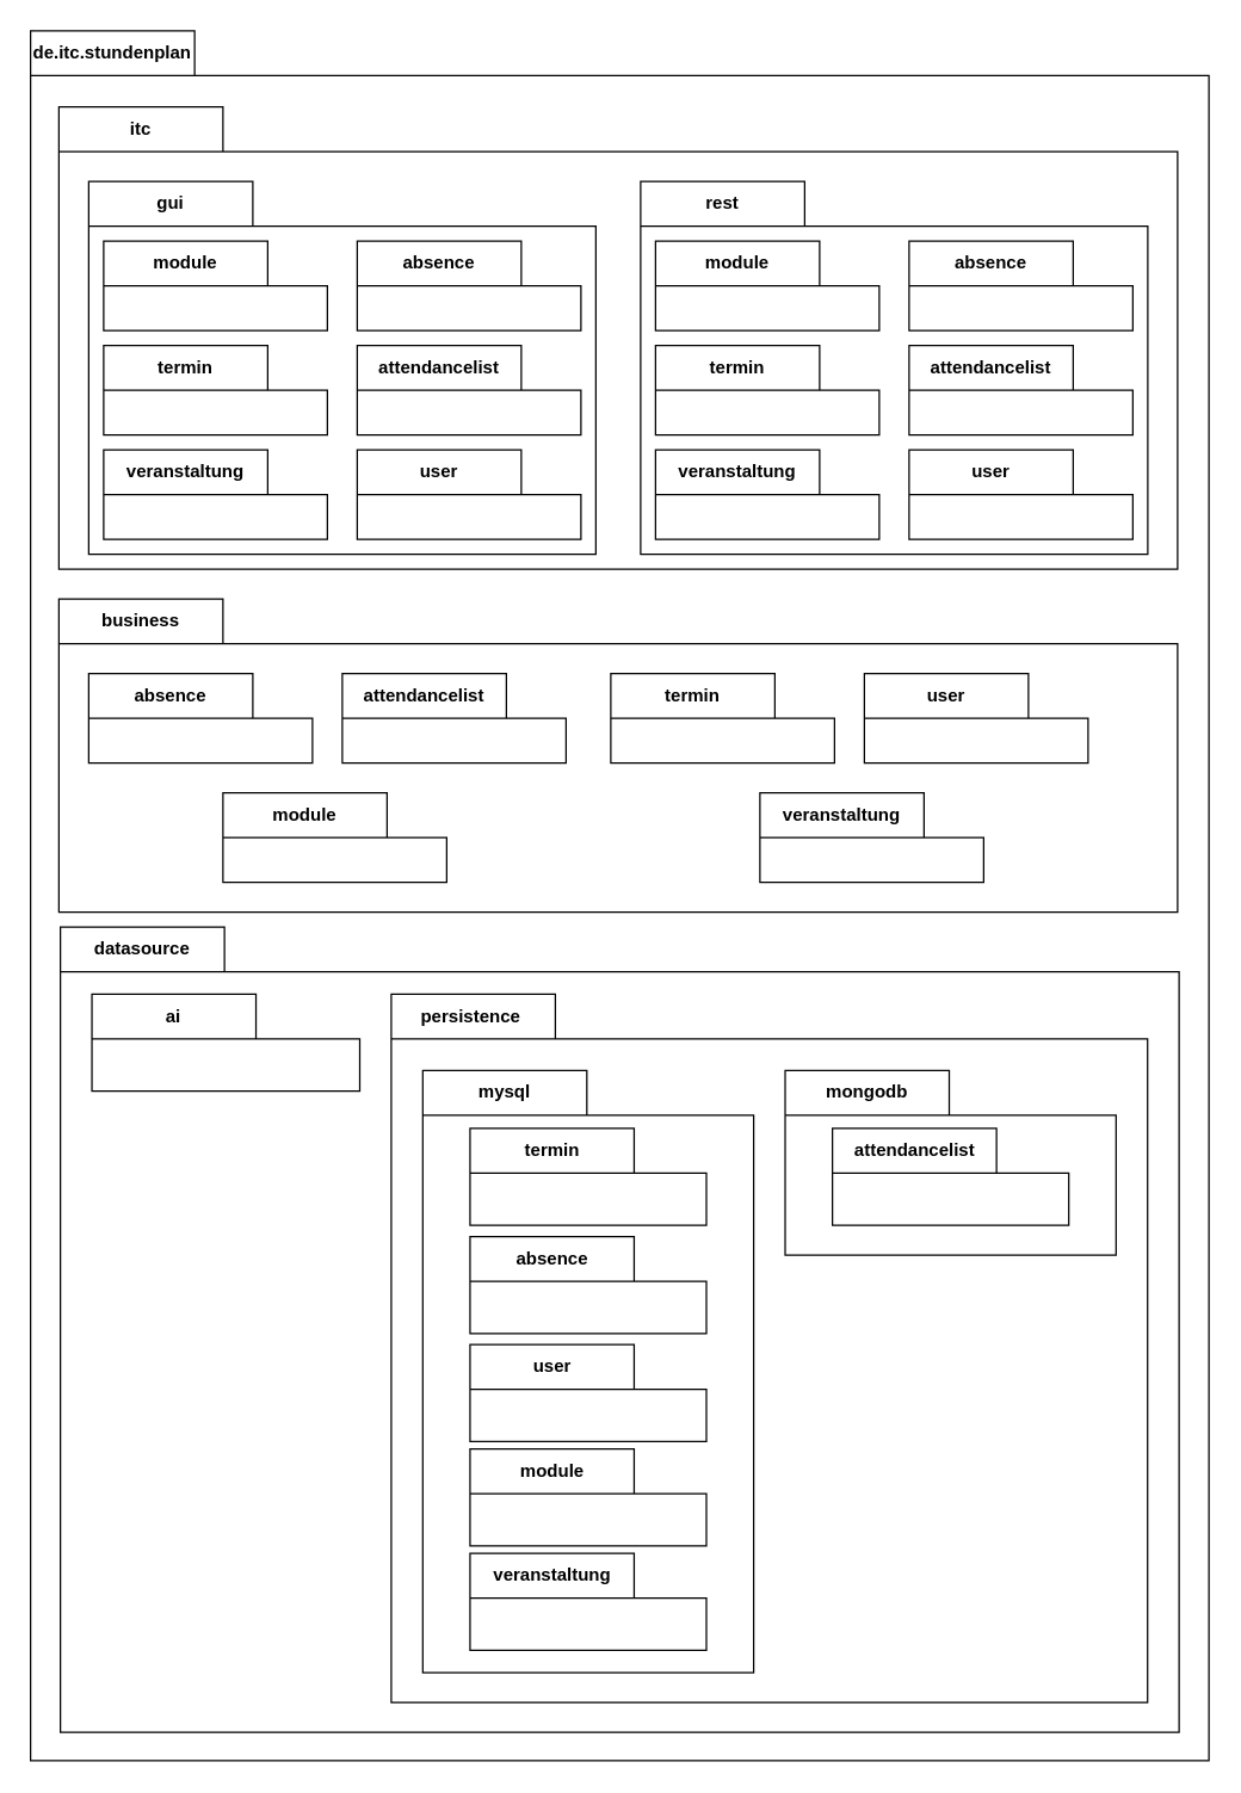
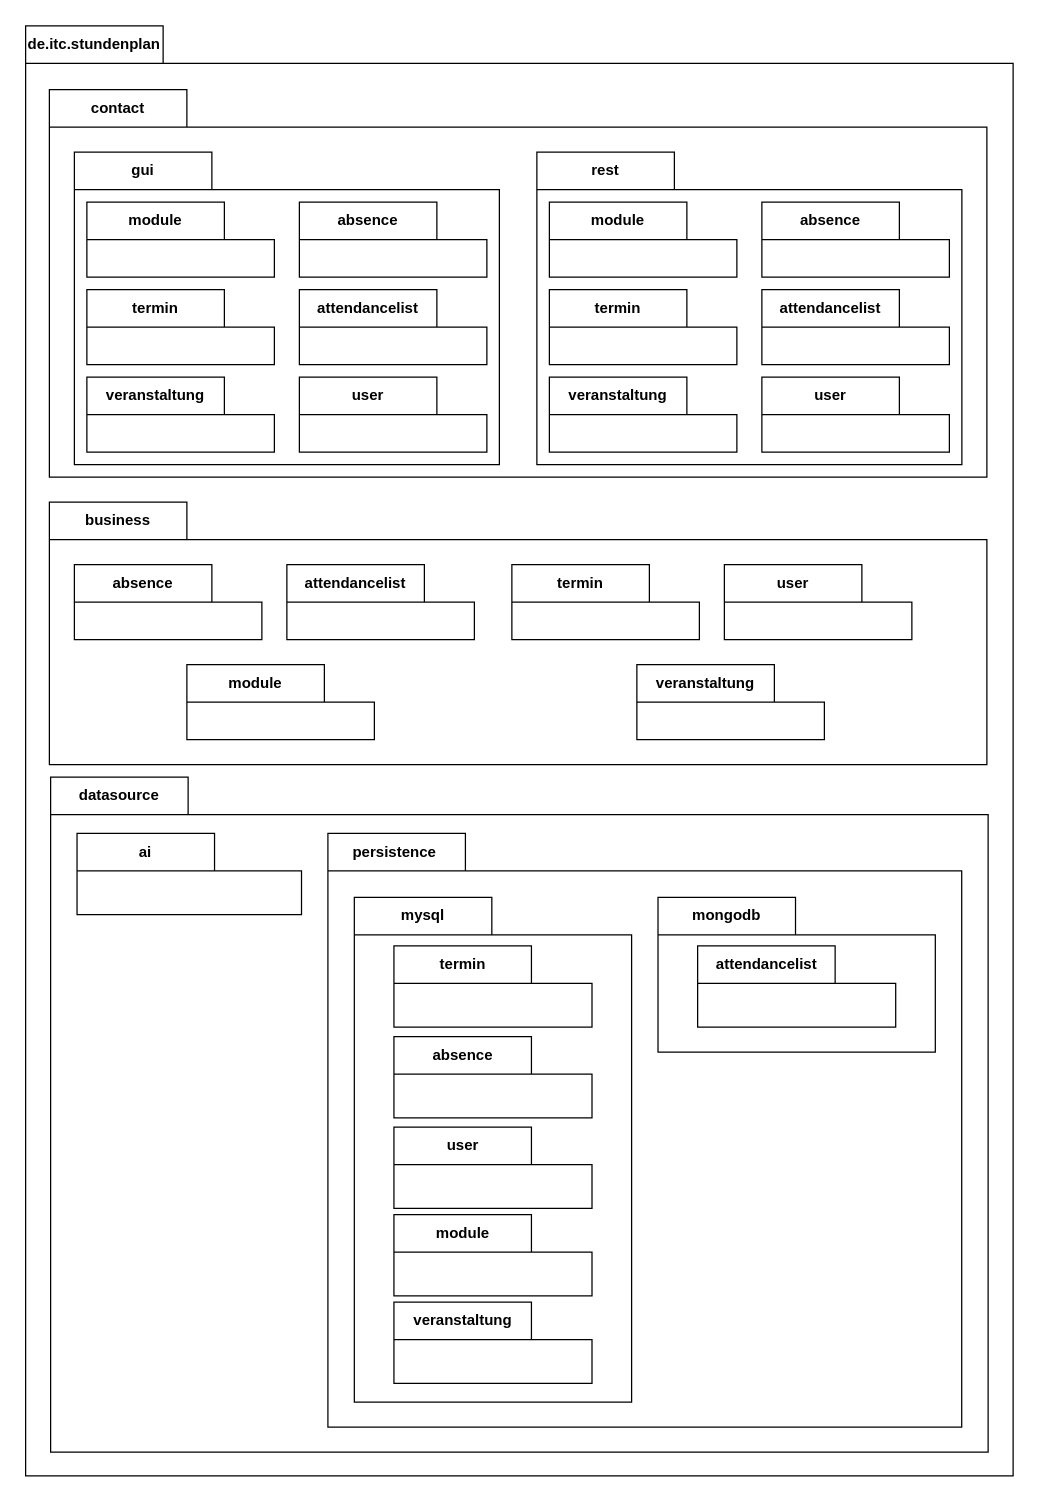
  <mxCell id="0" />
  <mxCell id="1" parent="0" />
  <mxCell id="2" value="de.itc.stundenplan" style="shape=folder;fontStyle=1;tabWidth=110;tabHeight=30;tabPosition=left;html=1;boundedLbl=1;labelInHeader=1;container=0;collapsible=0;whiteSpace=wrap;" vertex="1" parent="1"><mxGeometry x="20" y="20" width="790" height="1160" as="geometry" /></mxCell>
  <mxCell id="3" value="" style="html=1;strokeColor=none;resizeWidth=1;resizeHeight=1;fillColor=none;part=1;connectable=0;allowArrows=0;deletable=0;whiteSpace=wrap;container=0;" vertex="1" parent="1"><mxGeometry x="430" y="151" width="319" height="420" as="geometry"><mxPoint y="30" as="offset" /></mxGeometry></mxCell>
  <mxCell id="4" value="" style="group" vertex="1" connectable="0" parent="1"><mxGeometry x="39" y="401" width="750" height="210" as="geometry" /></mxCell>
  <mxCell id="5" value="business" style="shape=folder;fontStyle=1;tabWidth=110;tabHeight=30;tabPosition=left;html=1;boundedLbl=1;labelInHeader=1;container=0;collapsible=0;whiteSpace=wrap;" vertex="1" parent="4"><mxGeometry width="750" height="210" as="geometry" /></mxCell>
  <mxCell id="6" value="user" style="shape=folder;fontStyle=1;tabWidth=110;tabHeight=30;tabPosition=left;html=1;boundedLbl=1;labelInHeader=1;container=0;collapsible=0;whiteSpace=wrap;" vertex="1" parent="4"><mxGeometry x="540" y="50" width="150" height="60" as="geometry" /></mxCell>
  <mxCell id="7" value="termin" style="shape=folder;fontStyle=1;tabWidth=110;tabHeight=30;tabPosition=left;html=1;boundedLbl=1;labelInHeader=1;container=0;collapsible=0;whiteSpace=wrap;" vertex="1" parent="4"><mxGeometry x="370" y="50" width="150" height="60" as="geometry" /></mxCell>
  <mxCell id="8" value="attendancelist" style="shape=folder;fontStyle=1;tabWidth=110;tabHeight=30;tabPosition=left;html=1;boundedLbl=1;labelInHeader=1;container=0;collapsible=0;whiteSpace=wrap;" vertex="1" parent="4"><mxGeometry x="190" y="50" width="150" height="60" as="geometry" /></mxCell>
  <mxCell id="9" value="absence" style="shape=folder;fontStyle=1;tabWidth=110;tabHeight=30;tabPosition=left;html=1;boundedLbl=1;labelInHeader=1;container=0;collapsible=0;whiteSpace=wrap;" vertex="1" parent="4"><mxGeometry x="20" y="50" width="150" height="60" as="geometry" /></mxCell>
  <mxCell id="10" value="veranstaltung" style="shape=folder;fontStyle=1;tabWidth=110;tabHeight=30;tabPosition=left;html=1;boundedLbl=1;labelInHeader=1;container=0;collapsible=0;whiteSpace=wrap;" vertex="1" parent="4"><mxGeometry x="470" y="130" width="150" height="60" as="geometry" /></mxCell>
  <mxCell id="11" value="module" style="shape=folder;fontStyle=1;tabWidth=110;tabHeight=30;tabPosition=left;html=1;boundedLbl=1;labelInHeader=1;container=0;collapsible=0;whiteSpace=wrap;" vertex="1" parent="4"><mxGeometry x="110" y="130" width="150" height="60" as="geometry" /></mxCell>
  <mxCell id="12" value="" style="html=1;strokeColor=none;resizeWidth=1;resizeHeight=1;fillColor=none;part=1;connectable=0;allowArrows=0;deletable=0;whiteSpace=wrap;container=0;" vertex="1" parent="4"><mxGeometry x="540" y="80" width="150" height="70" as="geometry"><mxPoint y="30" as="offset" /></mxGeometry></mxCell>
  <mxCell id="13" value="" style="html=1;strokeColor=none;resizeWidth=1;resizeHeight=1;fillColor=none;part=1;connectable=0;allowArrows=0;deletable=0;whiteSpace=wrap;container=0;" vertex="1" parent="4"><mxGeometry x="540" y="80" width="150" height="70" as="geometry"><mxPoint y="30" as="offset" /></mxGeometry></mxCell>
  <mxCell id="14" value="" style="html=1;strokeColor=none;resizeWidth=1;resizeHeight=1;fillColor=none;part=1;connectable=0;allowArrows=0;deletable=0;whiteSpace=wrap;container=0;" vertex="1" parent="4"><mxGeometry x="20" y="80" width="150" height="30" as="geometry"><mxPoint y="30" as="offset" /></mxGeometry></mxCell>
- <mxCell id="15" value="itc" style="shape=folder;fontStyle=1;tabWidth=110;tabHeight=30;tabPosition=left;html=1;boundedLbl=1;labelInHeader=1;container=0;collapsible=0;whiteSpace=wrap;" vertex="1" parent="1"><mxGeometry x="39" y="71" width="750" height="310" as="geometry" /></mxCell>
+ <mxCell id="15" value="contact" style="shape=folder;fontStyle=1;tabWidth=110;tabHeight=30;tabPosition=left;html=1;boundedLbl=1;labelInHeader=1;container=0;collapsible=0;whiteSpace=wrap;" vertex="1" parent="1"><mxGeometry x="39" y="71" width="750" height="310" as="geometry" /></mxCell>
  <mxCell id="16" value="gui" style="shape=folder;fontStyle=1;tabWidth=110;tabHeight=30;tabPosition=left;html=1;boundedLbl=1;labelInHeader=1;container=0;collapsible=0;whiteSpace=wrap;" vertex="1" parent="1"><mxGeometry x="59" y="121" width="340" height="250" as="geometry" /></mxCell>
  <mxCell id="17" value="rest" style="shape=folder;fontStyle=1;tabWidth=110;tabHeight=30;tabPosition=left;html=1;boundedLbl=1;labelInHeader=1;container=0;collapsible=0;whiteSpace=wrap;" vertex="1" parent="1"><mxGeometry x="429" y="121" width="340" height="250" as="geometry" /></mxCell>
  <mxCell id="18" value="" style="html=1;strokeColor=none;resizeWidth=1;resizeHeight=1;fillColor=none;part=1;connectable=0;allowArrows=0;deletable=0;whiteSpace=wrap;container=0;" vertex="1" parent="1"><mxGeometry x="59" y="151" width="340" height="220" as="geometry"><mxPoint y="30" as="offset" /></mxGeometry></mxCell>
  <mxCell id="19" value="" style="html=1;strokeColor=none;resizeWidth=1;resizeHeight=1;fillColor=none;part=1;connectable=0;allowArrows=0;deletable=0;whiteSpace=wrap;" vertex="1" parent="1"><mxGeometry x="239" y="191" width="150" height="70" as="geometry"><mxPoint y="30" as="offset" /></mxGeometry></mxCell>
  <mxCell id="20" value="user" style="shape=folder;fontStyle=1;tabWidth=110;tabHeight=30;tabPosition=left;html=1;boundedLbl=1;labelInHeader=1;container=1;collapsible=0;whiteSpace=wrap;" vertex="1" parent="1"><mxGeometry x="609" y="301" width="150" height="60" as="geometry" /></mxCell>
  <mxCell id="21" value="" style="html=1;strokeColor=none;resizeWidth=1;resizeHeight=1;fillColor=none;part=1;connectable=0;allowArrows=0;deletable=0;whiteSpace=wrap;" vertex="1" parent="20"><mxGeometry width="150" height="42" relative="1" as="geometry"><mxPoint y="30" as="offset" /></mxGeometry></mxCell>
  <mxCell id="22" value="termin" style="shape=folder;fontStyle=1;tabWidth=110;tabHeight=30;tabPosition=left;html=1;boundedLbl=1;labelInHeader=1;container=1;collapsible=0;whiteSpace=wrap;" vertex="1" parent="1"><mxGeometry x="439" y="231" width="150" height="60" as="geometry" /></mxCell>
  <mxCell id="23" value="" style="html=1;strokeColor=none;resizeWidth=1;resizeHeight=1;fillColor=none;part=1;connectable=0;allowArrows=0;deletable=0;whiteSpace=wrap;" vertex="1" parent="22"><mxGeometry width="150" height="42" relative="1" as="geometry"><mxPoint y="30" as="offset" /></mxGeometry></mxCell>
  <mxCell id="24" value="attendancelist" style="shape=folder;fontStyle=1;tabWidth=110;tabHeight=30;tabPosition=left;html=1;boundedLbl=1;labelInHeader=1;container=1;collapsible=0;whiteSpace=wrap;" vertex="1" parent="1"><mxGeometry x="609" y="231" width="150" height="60" as="geometry" /></mxCell>
  <mxCell id="25" value="" style="html=1;strokeColor=none;resizeWidth=1;resizeHeight=1;fillColor=none;part=1;connectable=0;allowArrows=0;deletable=0;whiteSpace=wrap;" vertex="1" parent="24"><mxGeometry width="150" height="42" relative="1" as="geometry"><mxPoint y="30" as="offset" /></mxGeometry></mxCell>
  <mxCell id="26" value="veranstaltung" style="shape=folder;fontStyle=1;tabWidth=110;tabHeight=30;tabPosition=left;html=1;boundedLbl=1;labelInHeader=1;container=1;collapsible=0;whiteSpace=wrap;" vertex="1" parent="1"><mxGeometry x="439" y="301" width="150" height="60" as="geometry" /></mxCell>
  <mxCell id="27" value="" style="html=1;strokeColor=none;resizeWidth=1;resizeHeight=1;fillColor=none;part=1;connectable=0;allowArrows=0;deletable=0;whiteSpace=wrap;" vertex="1" parent="26"><mxGeometry width="150" height="42" relative="1" as="geometry"><mxPoint y="30" as="offset" /></mxGeometry></mxCell>
  <mxCell id="28" value="module" style="shape=folder;fontStyle=1;tabWidth=110;tabHeight=30;tabPosition=left;html=1;boundedLbl=1;labelInHeader=1;container=1;collapsible=0;whiteSpace=wrap;" vertex="1" parent="1"><mxGeometry x="439" y="161" width="150" height="60" as="geometry" /></mxCell>
  <mxCell id="29" value="" style="html=1;strokeColor=none;resizeWidth=1;resizeHeight=1;fillColor=none;part=1;connectable=0;allowArrows=0;deletable=0;whiteSpace=wrap;" vertex="1" parent="28"><mxGeometry width="150" height="42" relative="1" as="geometry"><mxPoint y="30" as="offset" /></mxGeometry></mxCell>
  <mxCell id="30" value="absence" style="shape=folder;fontStyle=1;tabWidth=110;tabHeight=30;tabPosition=left;html=1;boundedLbl=1;labelInHeader=1;container=0;collapsible=0;whiteSpace=wrap;" vertex="1" parent="1"><mxGeometry x="609" y="161" width="150" height="60" as="geometry" /></mxCell>
  <mxCell id="31" value="user" style="shape=folder;fontStyle=1;tabWidth=110;tabHeight=30;tabPosition=left;html=1;boundedLbl=1;labelInHeader=1;container=1;collapsible=0;whiteSpace=wrap;" vertex="1" parent="1"><mxGeometry x="239" y="301" width="150" height="60" as="geometry" /></mxCell>
  <mxCell id="32" value="" style="html=1;strokeColor=none;resizeWidth=1;resizeHeight=1;fillColor=none;part=1;connectable=0;allowArrows=0;deletable=0;whiteSpace=wrap;" vertex="1" parent="31"><mxGeometry width="150" height="42" relative="1" as="geometry"><mxPoint y="30" as="offset" /></mxGeometry></mxCell>
  <mxCell id="33" value="termin" style="shape=folder;fontStyle=1;tabWidth=110;tabHeight=30;tabPosition=left;html=1;boundedLbl=1;labelInHeader=1;container=1;collapsible=0;whiteSpace=wrap;" vertex="1" parent="1"><mxGeometry x="69" y="231" width="150" height="60" as="geometry" /></mxCell>
  <mxCell id="34" value="" style="html=1;strokeColor=none;resizeWidth=1;resizeHeight=1;fillColor=none;part=1;connectable=0;allowArrows=0;deletable=0;whiteSpace=wrap;" vertex="1" parent="33"><mxGeometry width="150" height="42" relative="1" as="geometry"><mxPoint y="30" as="offset" /></mxGeometry></mxCell>
  <mxCell id="35" value="attendancelist" style="shape=folder;fontStyle=1;tabWidth=110;tabHeight=30;tabPosition=left;html=1;boundedLbl=1;labelInHeader=1;container=1;collapsible=0;whiteSpace=wrap;" vertex="1" parent="1"><mxGeometry x="239" y="231" width="150" height="60" as="geometry" /></mxCell>
  <mxCell id="36" value="" style="html=1;strokeColor=none;resizeWidth=1;resizeHeight=1;fillColor=none;part=1;connectable=0;allowArrows=0;deletable=0;whiteSpace=wrap;" vertex="1" parent="35"><mxGeometry width="150" height="42" relative="1" as="geometry"><mxPoint y="30" as="offset" /></mxGeometry></mxCell>
  <mxCell id="37" value="veranstaltung" style="shape=folder;fontStyle=1;tabWidth=110;tabHeight=30;tabPosition=left;html=1;boundedLbl=1;labelInHeader=1;container=1;collapsible=0;whiteSpace=wrap;" vertex="1" parent="1"><mxGeometry x="69" y="301" width="150" height="60" as="geometry" /></mxCell>
  <mxCell id="38" value="" style="html=1;strokeColor=none;resizeWidth=1;resizeHeight=1;fillColor=none;part=1;connectable=0;allowArrows=0;deletable=0;whiteSpace=wrap;" vertex="1" parent="37"><mxGeometry width="150" height="42" relative="1" as="geometry"><mxPoint y="30" as="offset" /></mxGeometry></mxCell>
  <mxCell id="39" value="module" style="shape=folder;fontStyle=1;tabWidth=110;tabHeight=30;tabPosition=left;html=1;boundedLbl=1;labelInHeader=1;container=1;collapsible=0;whiteSpace=wrap;" vertex="1" parent="1"><mxGeometry x="69" y="161" width="150" height="60" as="geometry" /></mxCell>
  <mxCell id="40" value="" style="html=1;strokeColor=none;resizeWidth=1;resizeHeight=1;fillColor=none;part=1;connectable=0;allowArrows=0;deletable=0;whiteSpace=wrap;" vertex="1" parent="39"><mxGeometry width="150" height="42" relative="1" as="geometry"><mxPoint y="30" as="offset" /></mxGeometry></mxCell>
  <mxCell id="41" value="absence" style="shape=folder;fontStyle=1;tabWidth=110;tabHeight=30;tabPosition=left;html=1;boundedLbl=1;labelInHeader=1;container=0;collapsible=0;whiteSpace=wrap;" vertex="1" parent="1"><mxGeometry x="239" y="161" width="150" height="60" as="geometry" /></mxCell>
  <mxCell id="42" value="datasource" style="shape=folder;fontStyle=1;tabWidth=110;tabHeight=30;tabPosition=left;html=1;boundedLbl=1;labelInHeader=1;container=0;collapsible=0;whiteSpace=wrap;" vertex="1" parent="1"><mxGeometry x="40" y="621" width="750" height="540" as="geometry" /></mxCell>
  <mxCell id="43" value="persistence&amp;nbsp;" style="shape=folder;fontStyle=1;tabWidth=110;tabHeight=30;tabPosition=left;html=1;boundedLbl=1;labelInHeader=1;container=0;collapsible=0;whiteSpace=wrap;" vertex="1" parent="1"><mxGeometry x="261.831" y="666" width="507.042" height="475" as="geometry" /></mxCell>
  <mxCell id="44" value="ai" style="shape=folder;fontStyle=1;tabWidth=110;tabHeight=30;tabPosition=left;html=1;boundedLbl=1;labelInHeader=1;container=1;collapsible=0;whiteSpace=wrap;" vertex="1" parent="1"><mxGeometry x="61.13" y="666" width="179.58" height="65" as="geometry" /></mxCell>
  <mxCell id="45" value="" style="html=1;strokeColor=none;resizeWidth=1;resizeHeight=1;fillColor=none;part=1;connectable=0;allowArrows=0;deletable=0;whiteSpace=wrap;" vertex="1" parent="44"><mxGeometry width="179.58" height="56.136" relative="1" as="geometry"><mxPoint y="30" as="offset" /></mxGeometry></mxCell>
  <mxCell id="46" value="mongodb" style="shape=folder;fontStyle=1;tabWidth=110;tabHeight=30;tabPosition=left;html=1;boundedLbl=1;labelInHeader=1;container=0;collapsible=0;whiteSpace=wrap;" vertex="1" parent="1"><mxGeometry x="525.915" y="717.16" width="221.831" height="123.84" as="geometry" /></mxCell>
  <mxCell id="47" value="mys&lt;span style=&quot;background-color: initial;&quot;&gt;ql&lt;/span&gt;" style="shape=folder;fontStyle=1;tabWidth=110;tabHeight=30;tabPosition=left;html=1;boundedLbl=1;labelInHeader=1;container=0;collapsible=0;whiteSpace=wrap;" vertex="1" parent="1"><mxGeometry x="282.958" y="717.16" width="221.831" height="403.84" as="geometry" /></mxCell>
  <mxCell id="48" value="termin" style="shape=folder;fontStyle=1;tabWidth=110;tabHeight=30;tabPosition=left;html=1;boundedLbl=1;labelInHeader=1;container=1;collapsible=0;whiteSpace=wrap;" vertex="1" parent="1"><mxGeometry x="314.648" y="756" width="158.451" height="65" as="geometry" /></mxCell>
  <mxCell id="49" value="" style="html=1;strokeColor=none;resizeWidth=1;resizeHeight=1;fillColor=none;part=1;connectable=0;allowArrows=0;deletable=0;whiteSpace=wrap;" vertex="1" parent="48"><mxGeometry width="158.451" height="45.5" relative="1" as="geometry"><mxPoint y="30" as="offset" /></mxGeometry></mxCell>
  <mxCell id="50" value="user" style="shape=folder;fontStyle=1;tabWidth=110;tabHeight=30;tabPosition=left;html=1;boundedLbl=1;labelInHeader=1;container=1;collapsible=0;whiteSpace=wrap;" vertex="1" parent="1"><mxGeometry x="314.648" y="901" width="158.451" height="65" as="geometry" /></mxCell>
  <mxCell id="51" value="" style="html=1;strokeColor=none;resizeWidth=1;resizeHeight=1;fillColor=none;part=1;connectable=0;allowArrows=0;deletable=0;whiteSpace=wrap;" vertex="1" parent="50"><mxGeometry width="158.451" height="45.5" relative="1" as="geometry"><mxPoint y="30" as="offset" /></mxGeometry></mxCell>
  <mxCell id="52" value="attendancelist" style="shape=folder;fontStyle=1;tabWidth=110;tabHeight=30;tabPosition=left;html=1;boundedLbl=1;labelInHeader=1;container=1;collapsible=0;whiteSpace=wrap;" vertex="1" parent="1"><mxGeometry x="557.606" y="756" width="158.451" height="65" as="geometry" /></mxCell>
  <mxCell id="53" value="" style="html=1;strokeColor=none;resizeWidth=1;resizeHeight=1;fillColor=none;part=1;connectable=0;allowArrows=0;deletable=0;whiteSpace=wrap;" vertex="1" parent="52"><mxGeometry width="158.451" height="45.5" relative="1" as="geometry"><mxPoint y="30" as="offset" /></mxGeometry></mxCell>
  <mxCell id="54" value="absence" style="shape=folder;fontStyle=1;tabWidth=110;tabHeight=30;tabPosition=left;html=1;boundedLbl=1;labelInHeader=1;container=1;collapsible=0;whiteSpace=wrap;" vertex="1" parent="1"><mxGeometry x="314.648" y="828.5" width="158.451" height="65" as="geometry" /></mxCell>
  <mxCell id="55" value="" style="html=1;strokeColor=none;resizeWidth=1;resizeHeight=1;fillColor=none;part=1;connectable=0;allowArrows=0;deletable=0;whiteSpace=wrap;" vertex="1" parent="54"><mxGeometry width="158.451" height="45.5" relative="1" as="geometry"><mxPoint y="30" as="offset" /></mxGeometry></mxCell>
  <mxCell id="56" value="veranstaltung" style="shape=folder;fontStyle=1;tabWidth=110;tabHeight=30;tabPosition=left;html=1;boundedLbl=1;labelInHeader=1;container=1;collapsible=0;whiteSpace=wrap;" vertex="1" parent="1"><mxGeometry x="314.648" y="1041" width="158.451" height="65" as="geometry" /></mxCell>
  <mxCell id="57" value="" style="html=1;strokeColor=none;resizeWidth=1;resizeHeight=1;fillColor=none;part=1;connectable=0;allowArrows=0;deletable=0;whiteSpace=wrap;" vertex="1" parent="56"><mxGeometry width="158.451" height="45.5" relative="1" as="geometry"><mxPoint y="30" as="offset" /></mxGeometry></mxCell>
  <mxCell id="58" value="module" style="shape=folder;fontStyle=1;tabWidth=110;tabHeight=30;tabPosition=left;html=1;boundedLbl=1;labelInHeader=1;container=1;collapsible=0;whiteSpace=wrap;" vertex="1" parent="1"><mxGeometry x="314.648" y="971" width="158.451" height="65" as="geometry" /></mxCell>
  <mxCell id="59" value="" style="html=1;strokeColor=none;resizeWidth=1;resizeHeight=1;fillColor=none;part=1;connectable=0;allowArrows=0;deletable=0;whiteSpace=wrap;" vertex="1" parent="58"><mxGeometry width="158.451" height="45.5" relative="1" as="geometry"><mxPoint y="30" as="offset" /></mxGeometry></mxCell>
